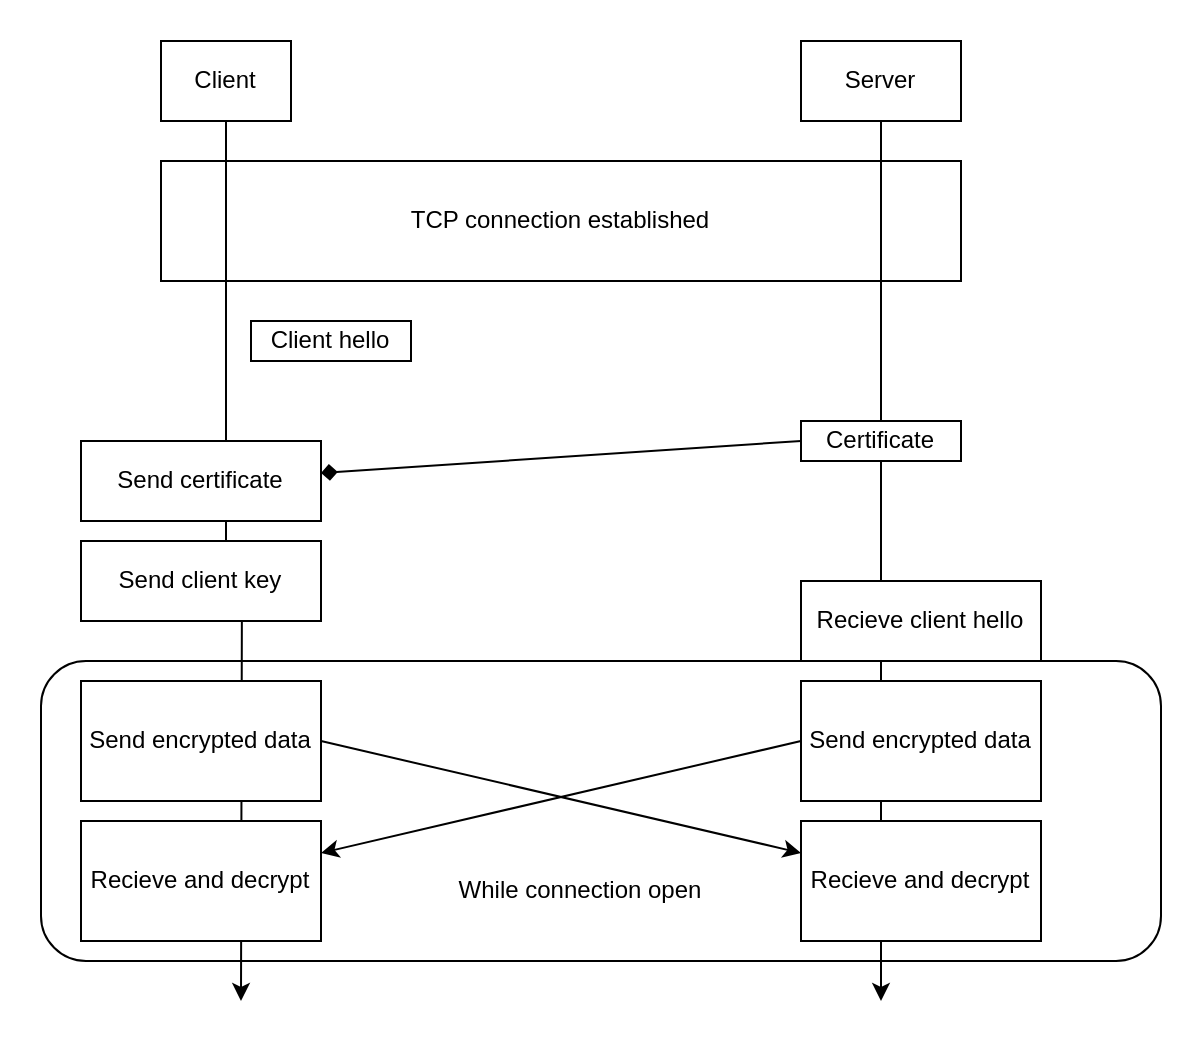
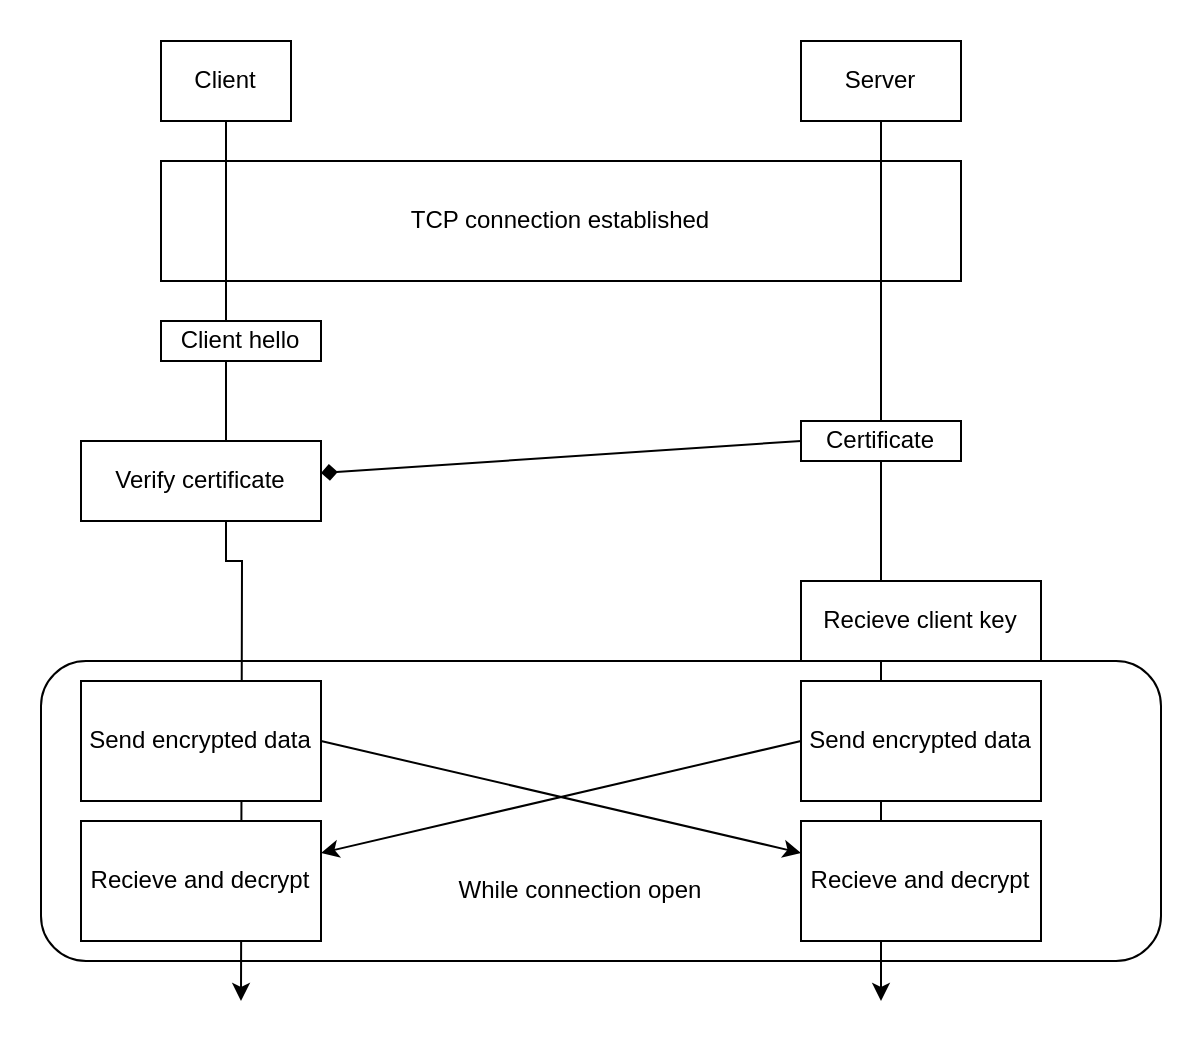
  <mxCell id="0" />
  <mxCell id="1" parent="0" />
  <mxCell id="2" value="TCP connection established" style="rounded=0;whiteSpace=wrap;html=1;" vertex="1" parent="1"><mxGeometry x="80" y="80" width="400" height="60" as="geometry" /></mxCell>
  <mxCell id="3" style="edgeStyle=orthogonalEdgeStyle;rounded=0;orthogonalLoop=1;jettySize=auto;html=1;exitX=0.5;exitY=1;exitDx=0;exitDy=0;" edge="1" parent="1" source="4"><mxGeometry relative="1" as="geometry"><mxPoint x="120" y="500" as="targetPoint" /></mxGeometry></mxCell>
  <mxCell id="4" value="Client" style="rounded=0;whiteSpace=wrap;html=1;" vertex="1" parent="1"><mxGeometry x="80" y="20" width="65" height="40" as="geometry" /></mxCell>
  <mxCell id="5" style="edgeStyle=orthogonalEdgeStyle;rounded=0;orthogonalLoop=1;jettySize=auto;html=1;exitX=0.5;exitY=1;exitDx=0;exitDy=0;" edge="1" parent="1" source="6"><mxGeometry relative="1" as="geometry"><mxPoint x="440" y="500" as="targetPoint" /></mxGeometry></mxCell>
  <mxCell id="6" value="Server" style="rounded=0;whiteSpace=wrap;html=1;" vertex="1" parent="1"><mxGeometry x="400" y="20" width="80" height="40" as="geometry" /></mxCell>
- <mxCell id="7" value="Client hello" style="rounded=0;whiteSpace=wrap;html=1;" vertex="1" parent="1"><mxGeometry x="125" y="160" width="80" height="20" as="geometry" /></mxCell>
+ <mxCell id="7" value="Client hello" style="rounded=0;whiteSpace=wrap;html=1;" vertex="1" parent="1"><mxGeometry x="80" y="160" width="80" height="20" as="geometry" /></mxCell>
  <mxCell id="8" style="edgeStyle=none;rounded=0;orthogonalLoop=1;jettySize=auto;html=1;exitX=0;exitY=0.5;exitDx=0;exitDy=0;endArrow=diamond;" edge="1" parent="1" source="9" target="10"><mxGeometry relative="1" as="geometry" /></mxCell>
  <mxCell id="9" value="Certificate" style="rounded=0;whiteSpace=wrap;html=1;" vertex="1" parent="1"><mxGeometry x="400" y="210" width="80" height="20" as="geometry" /></mxCell>
- <mxCell id="10" value="Send certificate" style="rounded=0;whiteSpace=wrap;html=1;" vertex="1" parent="1"><mxGeometry x="40" y="220" width="120" height="40" as="geometry" /></mxCell>
- <mxCell id="11" value="Send client key" style="rounded=0;whiteSpace=wrap;html=1;" vertex="1" parent="1"><mxGeometry x="40" y="270" width="120" height="40" as="geometry" /></mxCell>
- <mxCell id="12" value="Recieve client hello" style="rounded=0;whiteSpace=wrap;html=1;" vertex="1" parent="1"><mxGeometry x="400" y="290" width="120" height="40" as="geometry" /></mxCell>
+ <mxCell id="10" value="Verify certificate" style="rounded=0;whiteSpace=wrap;html=1;" vertex="1" parent="1"><mxGeometry x="40" y="220" width="120" height="40" as="geometry" /></mxCell>
+ <mxCell id="12" value="Recieve client key" style="rounded=0;whiteSpace=wrap;html=1;" vertex="1" parent="1"><mxGeometry x="400" y="290" width="120" height="40" as="geometry" /></mxCell>
  <mxCell id="13" style="edgeStyle=none;rounded=0;orthogonalLoop=1;jettySize=auto;html=1;exitX=1;exitY=0.5;exitDx=0;exitDy=0;" edge="1" parent="1" source="14" target="18"><mxGeometry relative="1" as="geometry" /></mxCell>
  <mxCell id="14" value="Send encrypted data" style="rounded=0;whiteSpace=wrap;html=1;" vertex="1" parent="1"><mxGeometry x="40" y="340" width="120" height="60" as="geometry" /></mxCell>
  <mxCell id="15" style="edgeStyle=none;rounded=0;orthogonalLoop=1;jettySize=auto;html=1;exitX=0;exitY=0.5;exitDx=0;exitDy=0;" edge="1" parent="1" source="16" target="17"><mxGeometry relative="1" as="geometry" /></mxCell>
  <mxCell id="16" value="Send encrypted data" style="rounded=0;whiteSpace=wrap;html=1;" vertex="1" parent="1"><mxGeometry x="400" y="340" width="120" height="60" as="geometry" /></mxCell>
  <mxCell id="17" value="Recieve and decrypt" style="rounded=0;whiteSpace=wrap;html=1;" vertex="1" parent="1"><mxGeometry x="40" y="410" width="120" height="60" as="geometry" /></mxCell>
  <mxCell id="18" value="Recieve and decrypt" style="rounded=0;whiteSpace=wrap;html=1;" vertex="1" parent="1"><mxGeometry x="400" y="410" width="120" height="60" as="geometry" /></mxCell>
  <mxCell id="19" value="" style="rounded=1;whiteSpace=wrap;html=1;fillColor=none;" vertex="1" parent="1"><mxGeometry x="20" y="330" width="560" height="150" as="geometry" /></mxCell>
  <mxCell id="20" value="While connection open" style="text;html=1;strokeColor=none;fillColor=none;align=center;verticalAlign=middle;whiteSpace=wrap;rounded=0;" vertex="1" parent="1"><mxGeometry x="210" y="430" width="160" height="30" as="geometry" /></mxCell>
